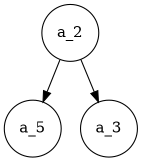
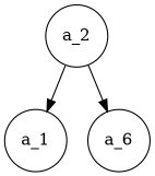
  digraph {
    d2toptions="--autosize"
    node [shape=circle]
-   a_1 [texlbl="$x^2+\frac{\sin y}{y^2+\cos \beta}+\gamma_3$" label=a_5]
+   a_1 [texlbl="$x^2+\frac{\sin y}{y^2+\cos \beta}+\gamma_3$"]
    a_2
-   a_3 [lblstyle="minimum size=4cm"]
+   a_3 [lblstyle="minimum size=4cm" label=a_6]
    a_2 -> a_1
    a_2 -> a_3
  }
